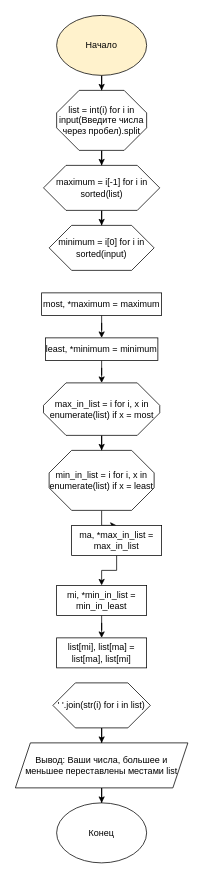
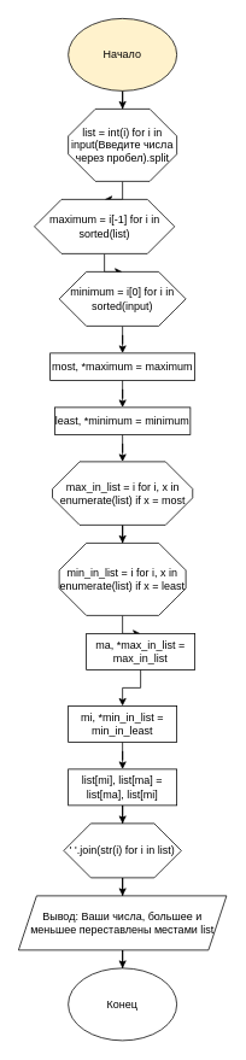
  <mxCell id="0" />
  <mxCell id="1" parent="0" />
  <mxCell id="2" style="edgeStyle=orthogonalEdgeStyle;rounded=0;orthogonalLoop=1;jettySize=auto;html=1;entryX=0.5;entryY=0;entryDx=0;entryDy=0;entryPerimeter=0;" edge="1" parent="1" source="3" target="5"><mxGeometry relative="1" as="geometry" /></mxCell>
  <mxCell id="3" value="Начало" style="ellipse;whiteSpace=wrap;html=1;fillColor=#fff2cc;" vertex="1" parent="1"><mxGeometry x="75" y="20" width="120" height="80" as="geometry" /></mxCell>
  <mxCell id="4" style="edgeStyle=orthogonalEdgeStyle;rounded=0;orthogonalLoop=1;jettySize=auto;html=1;entryX=0.5;entryY=0;entryDx=0;entryDy=0;entryPerimeter=0;" edge="1" parent="1" source="5" target="7"><mxGeometry relative="1" as="geometry" /></mxCell>
  <mxCell id="5" value="list = int(i) for i in input(Введите числа через пробел).split" style="whiteSpace=wrap;html=1;shape=mxgraph.basic.octagon2;align=center;verticalAlign=middle;dx=15;" vertex="1" parent="1"><mxGeometry x="75" y="120" width="120" height="80" as="geometry" /></mxCell>
  <mxCell id="6" style="edgeStyle=orthogonalEdgeStyle;rounded=0;orthogonalLoop=1;jettySize=auto;html=1;entryX=0.5;entryY=0;entryDx=0;entryDy=0;entryPerimeter=0;" edge="1" parent="1" source="7" target="9"><mxGeometry relative="1" as="geometry" /></mxCell>
- <mxCell id="7" value="maximum = i[-1] for i in sorted(list)" style="whiteSpace=wrap;html=1;shape=mxgraph.basic.octagon2;align=center;verticalAlign=middle;dx=15;" vertex="1" parent="1"><mxGeometry x="57.5" y="220" width="155" height="60" as="geometry" /></mxCell>
+ <mxCell id="7" value="maximum = i[-1] for i in sorted(list)" style="whiteSpace=wrap;html=1;shape=mxgraph.basic.octagon2;align=center;verticalAlign=middle;dx=15;" vertex="1" parent="1"><mxGeometry x="37.5" y="220" width="155" height="60" as="geometry" /></mxCell>
+ <mxCell id="8" style="edgeStyle=orthogonalEdgeStyle;rounded=0;orthogonalLoop=1;jettySize=auto;html=1;entryX=0.5;entryY=0;entryDx=0;entryDy=0;" edge="1" parent="1" source="9" target="11"><mxGeometry relative="1" as="geometry" /></mxCell>
  <mxCell id="9" value="minimum = i[0] for i in sorted(input)" style="whiteSpace=wrap;html=1;shape=mxgraph.basic.octagon2;align=center;verticalAlign=middle;dx=15;" vertex="1" parent="1"><mxGeometry x="65" y="300" width="140" height="60" as="geometry" /></mxCell>
  <mxCell id="10" style="edgeStyle=orthogonalEdgeStyle;rounded=0;orthogonalLoop=1;jettySize=auto;html=1;entryX=0.5;entryY=0;entryDx=0;entryDy=0;" edge="1" parent="1" source="11" target="13"><mxGeometry relative="1" as="geometry" /></mxCell>
  <mxCell id="11" value="most, *maximum = maximum" style="rounded=0;whiteSpace=wrap;html=1;" vertex="1" parent="1"><mxGeometry x="55" y="390" width="160" height="30" as="geometry" /></mxCell>
  <mxCell id="12" style="edgeStyle=orthogonalEdgeStyle;rounded=0;orthogonalLoop=1;jettySize=auto;html=1;entryX=0.5;entryY=0;entryDx=0;entryDy=0;entryPerimeter=0;" edge="1" parent="1" source="13" target="15"><mxGeometry relative="1" as="geometry" /></mxCell>
  <mxCell id="13" value="least, *minimum = minimum" style="rounded=0;whiteSpace=wrap;html=1;" vertex="1" parent="1"><mxGeometry x="60" y="450" width="150" height="30" as="geometry" /></mxCell>
  <mxCell id="14" style="edgeStyle=orthogonalEdgeStyle;rounded=0;orthogonalLoop=1;jettySize=auto;html=1;entryX=0.5;entryY=0;entryDx=0;entryDy=0;entryPerimeter=0;" edge="1" parent="1" source="15" target="17"><mxGeometry relative="1" as="geometry" /></mxCell>
  <mxCell id="15" value="max_in_list = i for i, x in enumerate(list) if x = most" style="whiteSpace=wrap;html=1;shape=mxgraph.basic.octagon2;align=center;verticalAlign=middle;dx=15;" vertex="1" parent="1"><mxGeometry x="57.5" y="510" width="155" height="70" as="geometry" /></mxCell>
  <mxCell id="16" style="edgeStyle=orthogonalEdgeStyle;rounded=0;orthogonalLoop=1;jettySize=auto;html=1;entryX=0.5;entryY=0;entryDx=0;entryDy=0;" edge="1" parent="1" source="17" target="19"><mxGeometry relative="1" as="geometry" /></mxCell>
  <mxCell id="17" value="min_in_list = i for i, x in enumerate(list) if x = least" style="whiteSpace=wrap;html=1;shape=mxgraph.basic.octagon2;align=center;verticalAlign=middle;dx=15;" vertex="1" parent="1"><mxGeometry x="65" y="600" width="140" height="80" as="geometry" /></mxCell>
  <mxCell id="18" style="edgeStyle=orthogonalEdgeStyle;rounded=0;orthogonalLoop=1;jettySize=auto;html=1;entryX=0.5;entryY=0;entryDx=0;entryDy=0;" edge="1" parent="1" source="19" target="21"><mxGeometry relative="1" as="geometry" /></mxCell>
  <mxCell id="19" value="ma, *max_in_list = max_in_list" style="rounded=0;whiteSpace=wrap;html=1;" vertex="1" parent="1"><mxGeometry x="95" y="700" width="120" height="40" as="geometry" /></mxCell>
  <mxCell id="20" style="edgeStyle=orthogonalEdgeStyle;rounded=0;orthogonalLoop=1;jettySize=auto;html=1;entryX=0.5;entryY=0;entryDx=0;entryDy=0;" edge="1" parent="1" source="21" target="23"><mxGeometry relative="1" as="geometry" /></mxCell>
  <mxCell id="21" value="mi, *min_in_list = min_in_least" style="rounded=0;whiteSpace=wrap;html=1;" vertex="1" parent="1"><mxGeometry x="75" y="780" width="120" height="40" as="geometry" /></mxCell>
+ <mxCell id="22" style="edgeStyle=orthogonalEdgeStyle;rounded=0;orthogonalLoop=1;jettySize=auto;html=1;entryX=0.5;entryY=0;entryDx=0;entryDy=0;entryPerimeter=0;" edge="1" parent="1" source="23" target="25"><mxGeometry relative="1" as="geometry" /></mxCell>
  <mxCell id="23" value="list[mi], list[ma] = list[ma], list[mi]" style="rounded=0;whiteSpace=wrap;html=1;" vertex="1" parent="1"><mxGeometry x="75" y="850" width="120" height="40" as="geometry" /></mxCell>
  <mxCell id="24" style="edgeStyle=orthogonalEdgeStyle;rounded=0;orthogonalLoop=1;jettySize=auto;html=1;entryX=0.5;entryY=0;entryDx=0;entryDy=0;" edge="1" parent="1" source="25" target="27"><mxGeometry relative="1" as="geometry" /></mxCell>
  <mxCell id="25" value="' '.join(str(i) for i in list)" style="whiteSpace=wrap;html=1;shape=mxgraph.basic.octagon2;align=center;verticalAlign=middle;dx=15;" vertex="1" parent="1"><mxGeometry x="70" y="910" width="130" height="60" as="geometry" /></mxCell>
  <mxCell id="26" style="edgeStyle=orthogonalEdgeStyle;rounded=0;orthogonalLoop=1;jettySize=auto;html=1;entryX=0.5;entryY=0;entryDx=0;entryDy=0;" edge="1" parent="1" source="27" target="28"><mxGeometry relative="1" as="geometry" /></mxCell>
  <mxCell id="27" value="Вывод: Ваши числа, большее и меньшее переставлены местами list" style="shape=parallelogram;perimeter=parallelogramPerimeter;whiteSpace=wrap;html=1;fixedSize=1;" vertex="1" parent="1"><mxGeometry x="20" y="990" width="230" height="60" as="geometry" /></mxCell>
  <mxCell id="28" value="Конец" style="ellipse;whiteSpace=wrap;html=1;" vertex="1" parent="1"><mxGeometry x="75" y="1070" width="120" height="80" as="geometry" /></mxCell>
